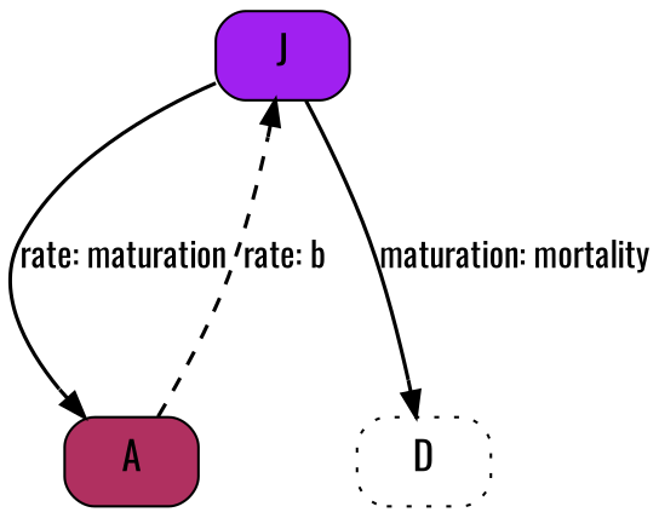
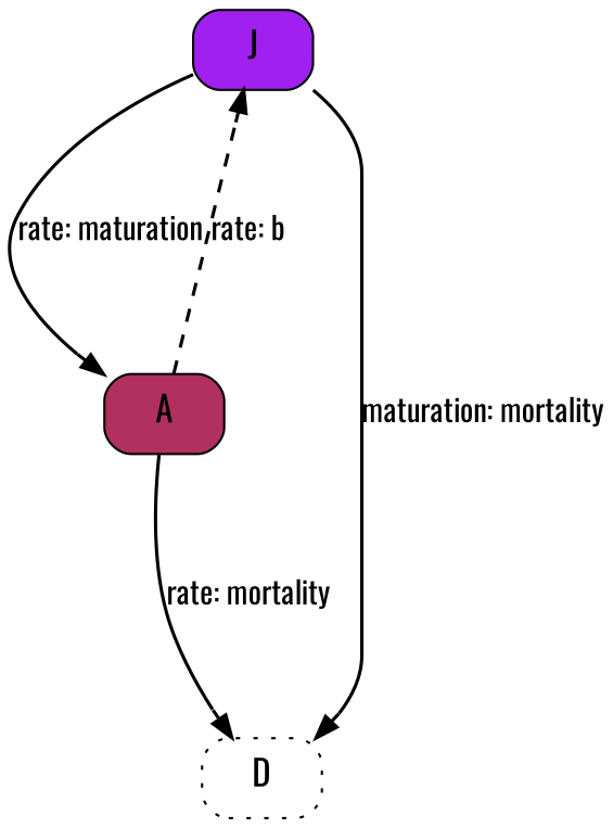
  digraph {
    fontname=Oswald
    rankdir=TB
    node [fontname=Oswald fontsize=16 shape=Mrecord style="filled,rounded"]
    edge [arrowhead=normalnone arrowtail=none dir=both fontname=Oswald minlen=3 penwidth=1.5 style=solid]
    n1 [fillcolor=purple label=J]
    n2 [fillcolor=maroon label=A]
    n3 [fillcolor=white label=D style="filled,rounded,dotted"]
    n1 -> n2 [label="rate: maturation"]
    n1 -> n3 [label="maturation: mortality"]
    n2 -> n1 [label="rate: b" style=dashed]
+   n2 -> n3 [label="rate: mortality"]
  }
